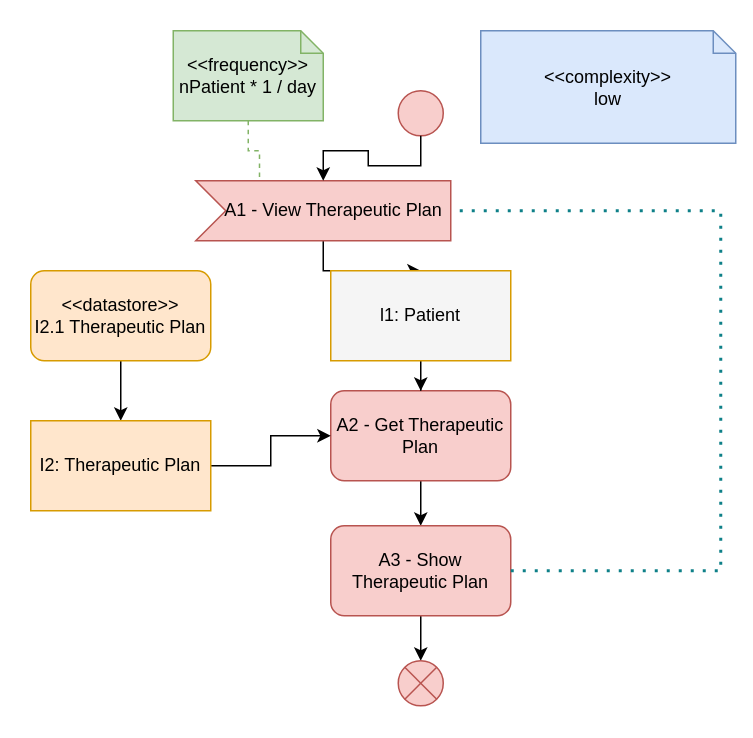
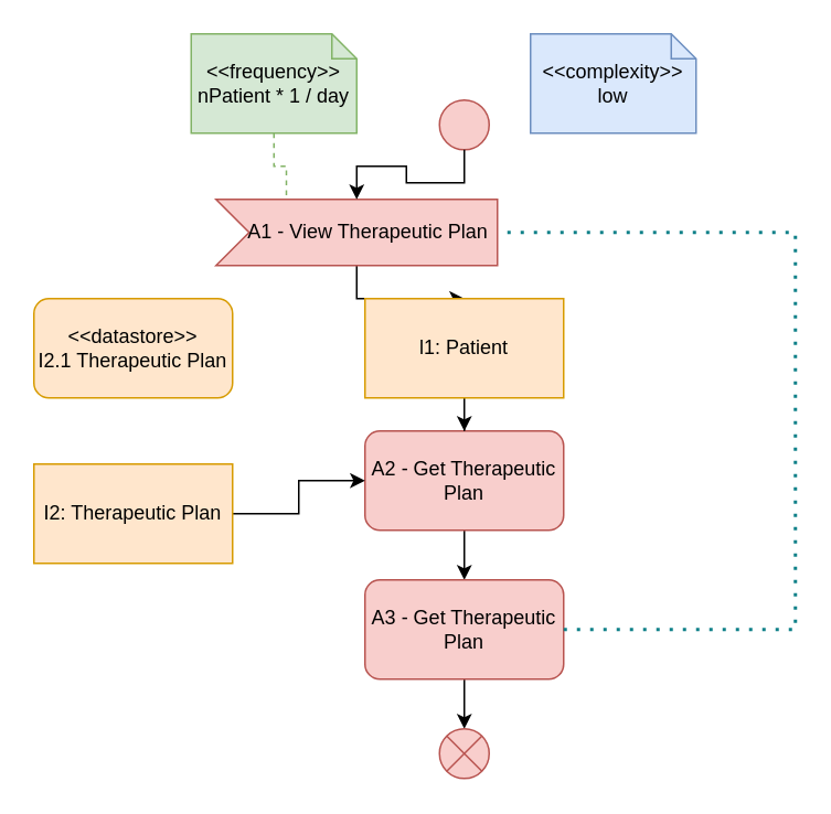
  <mxCell id="0" />
  <mxCell id="1" parent="0" />
  <mxCell id="2" style="edgeStyle=orthogonalEdgeStyle;rounded=0;orthogonalLoop=1;jettySize=auto;html=1;exitX=0;exitY=0;exitDx=85;exitDy=40;exitPerimeter=0;entryX=0.5;entryY=0;entryDx=0;entryDy=0;" parent="1" source="3" target="20" edge="1"><mxGeometry relative="1" as="geometry"><mxPoint x="280" y="190" as="targetPoint" /></mxGeometry></mxCell>
  <mxCell id="3" value="A1 - View Therapeutic Plan" style="html=1;shape=mxgraph.infographic.ribbonSimple;notch1=20;notch2=0;align=center;verticalAlign=middle;fontSize=12;fontStyle=0;fillColor=#f8cecc;flipH=0;spacingRight=0;spacingLeft=14;whiteSpace=wrap;strokeColor=#b85450;" parent="1" vertex="1"><mxGeometry x="130" y="120" width="170" height="40" as="geometry" /></mxCell>
- <mxCell id="4" value="&amp;lt;&amp;lt;complexity&amp;gt;&amp;gt;&lt;div&gt;low&lt;/div&gt;" style="shape=note;size=15;whiteSpace=wrap;html=1;verticalAlign=middle;fillColor=#dae8fc;strokeColor=#6c8ebf;" parent="1" vertex="1"><mxGeometry x="320" y="20" width="170" height="75" as="geometry" /></mxCell>
+ <mxCell id="4" value="&amp;lt;&amp;lt;complexity&amp;gt;&amp;gt;&lt;div&gt;low&lt;/div&gt;" style="shape=note;size=15;whiteSpace=wrap;html=1;verticalAlign=middle;fillColor=#dae8fc;strokeColor=#6c8ebf;" parent="1" vertex="1"><mxGeometry x="320" y="20" width="100" height="60" as="geometry" /></mxCell>
  <mxCell id="5" value="&amp;lt;&amp;lt;frequency&amp;gt;&amp;gt;&lt;div&gt;&lt;div&gt;nPatient * 1 / day&lt;/div&gt;&lt;/div&gt;" style="shape=note;size=15;whiteSpace=wrap;html=1;verticalAlign=middle;fillColor=#d5e8d4;strokeColor=#82b366;" parent="1" vertex="1"><mxGeometry x="115" y="20" width="100" height="60" as="geometry" /></mxCell>
  <mxCell id="6" style="edgeStyle=orthogonalEdgeStyle;rounded=0;orthogonalLoop=1;jettySize=auto;html=1;exitX=0.5;exitY=1;exitDx=0;exitDy=0;entryX=0.5;entryY=0;entryDx=0;entryDy=0;" parent="1" source="7" target="9" edge="1"><mxGeometry relative="1" as="geometry" /></mxCell>
  <mxCell id="7" value="A2 - Get Therapeutic Plan" style="rounded=1;whiteSpace=wrap;html=1;fillColor=#f8cecc;strokeColor=#b85450;" parent="1" vertex="1"><mxGeometry x="220" y="260" width="120" height="60" as="geometry" /></mxCell>
  <mxCell id="8" value="" style="edgeStyle=orthogonalEdgeStyle;rounded=0;orthogonalLoop=1;jettySize=auto;html=1;" parent="1" source="9" target="15" edge="1"><mxGeometry relative="1" as="geometry" /></mxCell>
- <mxCell id="9" value="A3 - Show Therapeutic Plan" style="rounded=1;whiteSpace=wrap;html=1;fillColor=#f8cecc;strokeColor=#b85450;" parent="1" vertex="1"><mxGeometry x="220" y="350" width="120" height="60" as="geometry" /></mxCell>
- <mxCell id="10" style="edgeStyle=orthogonalEdgeStyle;rounded=0;orthogonalLoop=1;jettySize=auto;html=1;exitX=0.5;exitY=1;exitDx=0;exitDy=0;entryX=0.5;entryY=0;entryDx=0;entryDy=0;" parent="1" source="11" target="13" edge="1"><mxGeometry relative="1" as="geometry" /></mxCell>
+ <mxCell id="9" value="A3 - Get Therapeutic Plan" style="rounded=1;whiteSpace=wrap;html=1;fillColor=#f8cecc;strokeColor=#b85450;" parent="1" vertex="1"><mxGeometry x="220" y="350" width="120" height="60" as="geometry" /></mxCell>
  <mxCell id="11" value="&amp;lt;&amp;lt;datastore&amp;gt;&amp;gt;&lt;div&gt;I2.1 Therapeutic Plan&lt;/div&gt;" style="whiteSpace=wrap;html=1;fillColor=#ffe6cc;strokeColor=#d79b00;rounded=1;" parent="1" vertex="1"><mxGeometry x="20" y="180" width="120" height="60" as="geometry" /></mxCell>
  <mxCell id="12" style="edgeStyle=orthogonalEdgeStyle;rounded=0;orthogonalLoop=1;jettySize=auto;html=1;exitX=1;exitY=0.5;exitDx=0;exitDy=0;entryX=0;entryY=0.5;entryDx=0;entryDy=0;" parent="1" source="13" target="7" edge="1"><mxGeometry relative="1" as="geometry" /></mxCell>
  <mxCell id="13" value="I2: Therapeutic Plan" style="rounded=0;whiteSpace=wrap;html=1;fillColor=#ffe6cc;strokeColor=#d79b00;" parent="1" vertex="1"><mxGeometry x="20" y="280" width="120" height="60" as="geometry" /></mxCell>
  <mxCell id="14" value="" style="ellipse;fillColor=#f8cecc;html=1;strokeColor=#b85450;" parent="1" vertex="1"><mxGeometry x="265" y="60" width="30" height="30" as="geometry" /></mxCell>
  <mxCell id="15" value="" style="shape=sumEllipse;perimeter=ellipsePerimeter;html=1;backgroundOutline=1;fillColor=#f8cecc;strokeColor=#b85450;" parent="1" vertex="1"><mxGeometry x="265" y="440" width="30" height="30" as="geometry" /></mxCell>
  <mxCell id="16" style="edgeStyle=orthogonalEdgeStyle;rounded=0;orthogonalLoop=1;jettySize=auto;html=1;exitX=0.5;exitY=1;exitDx=0;exitDy=0;entryX=0;entryY=0;entryDx=85;entryDy=0;entryPerimeter=0;" parent="1" source="14" target="3" edge="1"><mxGeometry relative="1" as="geometry" /></mxCell>
  <mxCell id="17" style="edgeStyle=orthogonalEdgeStyle;rounded=0;orthogonalLoop=1;jettySize=auto;html=1;exitX=0.5;exitY=1;exitDx=0;exitDy=0;exitPerimeter=0;entryX=0;entryY=0;entryDx=42.5;entryDy=0;entryPerimeter=0;dashed=1;endArrow=none;endFill=0;fillColor=#d5e8d4;strokeColor=#82b366;" parent="1" source="5" target="3" edge="1"><mxGeometry relative="1" as="geometry" /></mxCell>
  <mxCell id="18" value="" style="endArrow=none;dashed=1;html=1;dashPattern=1 3;strokeWidth=2;rounded=0;entryX=1;entryY=0.5;entryDx=0;entryDy=0;entryPerimeter=0;exitX=1;exitY=0.5;exitDx=0;exitDy=0;fillColor=#b0e3e6;strokeColor=#0e8088;" edge="1" parent="1" source="9" target="3"><mxGeometry width="50" height="50" relative="1" as="geometry"><mxPoint x="550" y="310" as="sourcePoint" /><mxPoint x="450" y="140" as="targetPoint" /><Array as="points"><mxPoint x="480" y="380" /><mxPoint x="480" y="140" /></Array></mxGeometry></mxCell>
  <mxCell id="19" style="edgeStyle=orthogonalEdgeStyle;rounded=0;orthogonalLoop=1;jettySize=auto;html=1;entryX=0.5;entryY=0;entryDx=0;entryDy=0;" edge="1" parent="1" source="20" target="7"><mxGeometry relative="1" as="geometry" /></mxCell>
- <mxCell id="20" value="l1: Patient" style="rounded=0;whiteSpace=wrap;html=1;fillColor=#f5f5f5;strokeColor=#d79b00;" vertex="1" parent="1"><mxGeometry x="220" y="180" width="120" height="60" as="geometry" /></mxCell>
+ <mxCell id="20" value="l1: Patient" style="rounded=0;whiteSpace=wrap;html=1;fillColor=#ffe6cc;strokeColor=#d79b00;" vertex="1" parent="1"><mxGeometry x="220" y="180" width="120" height="60" as="geometry" /></mxCell>
